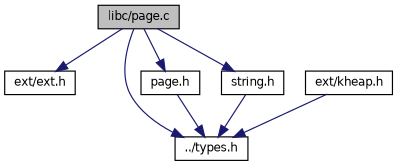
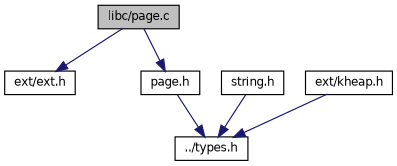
  digraph {
    node [color=black fillcolor=white fontname=Helvetica fontsize=10 shape=record style=filled]
    edge [color=midnightblue fontname=Helvetica fontsize=10 labelfontname=Helvetica labelfontsize=10 style=solid]
    n1 [fillcolor=grey75 fontcolor=black height=0.2 label="libc/page.c" width=0.4]
    n2 [height=0.2 label="ext/ext.h" width=0.4]
    n3 [height=0.2 label="../types.h" width=0.4]
    n4 [height=0.2 label="page.h" width=0.4]
    n5 [height=0.2 label="string.h" width=0.4]
    n6 [height=0.2 label="ext/kheap.h" width=0.4]
    n1 -> n2
-   n1 -> n3
    n1 -> n4
-   n1 -> n5
    n4 -> n3
    n5 -> n3
    n6 -> n3
  }
